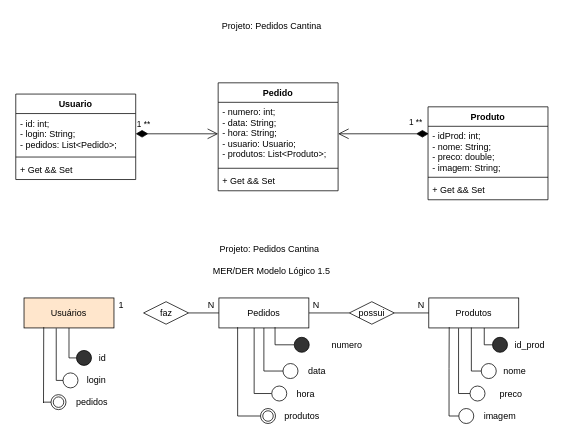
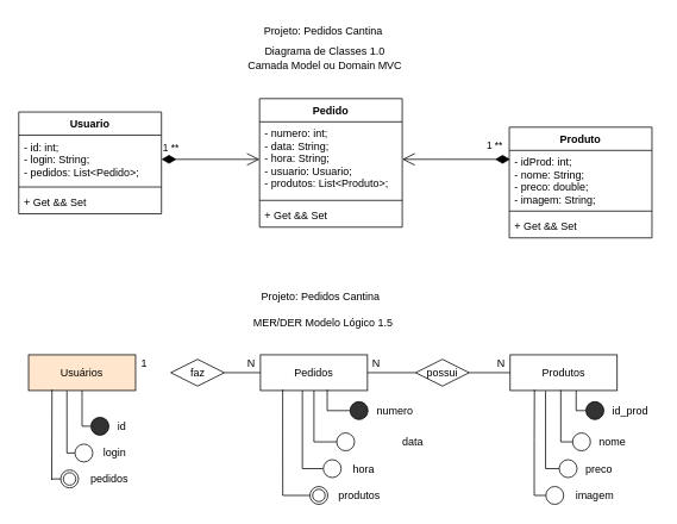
  <mxCell id="0" />
  <mxCell id="1" parent="0" />
+ <mxCell id="2" value="Diagrama de Classes 1.0&lt;br&gt;Camada Model ou Domain MVC" style="text;html=1;strokeColor=none;fillColor=none;align=center;verticalAlign=middle;whiteSpace=wrap;rounded=0;" vertex="1" parent="1"><mxGeometry x="253" y="50" width="221" height="30" as="geometry" /></mxCell>
  <mxCell id="3" value="Usuario" style="swimlane;fontStyle=1;align=center;verticalAlign=top;childLayout=stackLayout;horizontal=1;startSize=26;horizontalStack=0;resizeParent=1;resizeParentMax=0;resizeLast=0;collapsible=1;marginBottom=0;" vertex="1" parent="1"><mxGeometry x="20" y="125" width="160" height="114" as="geometry" /></mxCell>
  <mxCell id="4" value="- id: int;&#10;- login: String;&#10;- pedidos: List&lt;Pedido&gt;;" style="text;strokeColor=none;fillColor=none;align=left;verticalAlign=top;spacingLeft=4;spacingRight=4;overflow=hidden;rotatable=0;points=[[0,0.5],[1,0.5]];portConstraint=eastwest;" vertex="1" parent="3"><mxGeometry y="26" width="160" height="54" as="geometry" /></mxCell>
  <mxCell id="5" value="" style="line;strokeWidth=1;fillColor=none;align=left;verticalAlign=middle;spacingTop=-1;spacingLeft=3;spacingRight=3;rotatable=0;labelPosition=right;points=[];portConstraint=eastwest;" vertex="1" parent="3"><mxGeometry y="80" width="160" height="8" as="geometry" /></mxCell>
  <mxCell id="6" value="+ Get &amp;&amp; Set" style="text;strokeColor=none;fillColor=none;align=left;verticalAlign=top;spacingLeft=4;spacingRight=4;overflow=hidden;rotatable=0;points=[[0,0.5],[1,0.5]];portConstraint=eastwest;" vertex="1" parent="3"><mxGeometry y="88" width="160" height="26" as="geometry" /></mxCell>
  <mxCell id="7" value="Pedido" style="swimlane;fontStyle=1;align=center;verticalAlign=top;childLayout=stackLayout;horizontal=1;startSize=26;horizontalStack=0;resizeParent=1;resizeParentMax=0;resizeLast=0;collapsible=1;marginBottom=0;" vertex="1" parent="1"><mxGeometry x="290" y="110" width="160" height="144" as="geometry" /></mxCell>
  <mxCell id="8" value="- numero: int;&#10;- data: String;&#10;- hora: String;&#10;- usuario: Usuario;&#10;- produtos: List&lt;Produto&gt;;" style="text;strokeColor=none;fillColor=none;align=left;verticalAlign=top;spacingLeft=4;spacingRight=4;overflow=hidden;rotatable=0;points=[[0,0.5],[1,0.5]];portConstraint=eastwest;" vertex="1" parent="7"><mxGeometry y="26" width="160" height="84" as="geometry" /></mxCell>
  <mxCell id="9" value="" style="line;strokeWidth=1;fillColor=none;align=left;verticalAlign=middle;spacingTop=-1;spacingLeft=3;spacingRight=3;rotatable=0;labelPosition=right;points=[];portConstraint=eastwest;" vertex="1" parent="7"><mxGeometry y="110" width="160" height="8" as="geometry" /></mxCell>
  <mxCell id="10" value="+ Get &amp;&amp; Set" style="text;strokeColor=none;fillColor=none;align=left;verticalAlign=top;spacingLeft=4;spacingRight=4;overflow=hidden;rotatable=0;points=[[0,0.5],[1,0.5]];portConstraint=eastwest;" vertex="1" parent="7"><mxGeometry y="118" width="160" height="26" as="geometry" /></mxCell>
  <mxCell id="11" value="Produto" style="swimlane;fontStyle=1;align=center;verticalAlign=top;childLayout=stackLayout;horizontal=1;startSize=26;horizontalStack=0;resizeParent=1;resizeParentMax=0;resizeLast=0;collapsible=1;marginBottom=0;" vertex="1" parent="1"><mxGeometry x="570" y="142" width="160" height="124" as="geometry" /></mxCell>
  <mxCell id="12" value="- idProd: int;&#10;- nome: String;&#10;- preco: double;&#10;- imagem: String;" style="text;strokeColor=none;fillColor=none;align=left;verticalAlign=top;spacingLeft=4;spacingRight=4;overflow=hidden;rotatable=0;points=[[0,0.5],[1,0.5]];portConstraint=eastwest;" vertex="1" parent="11"><mxGeometry y="26" width="160" height="64" as="geometry" /></mxCell>
  <mxCell id="13" value="" style="line;strokeWidth=1;fillColor=none;align=left;verticalAlign=middle;spacingTop=-1;spacingLeft=3;spacingRight=3;rotatable=0;labelPosition=right;points=[];portConstraint=eastwest;" vertex="1" parent="11"><mxGeometry y="90" width="160" height="8" as="geometry" /></mxCell>
  <mxCell id="14" value="+ Get &amp;&amp; Set" style="text;strokeColor=none;fillColor=none;align=left;verticalAlign=top;spacingLeft=4;spacingRight=4;overflow=hidden;rotatable=0;points=[[0,0.5],[1,0.5]];portConstraint=eastwest;" vertex="1" parent="11"><mxGeometry y="98" width="160" height="26" as="geometry" /></mxCell>
  <mxCell id="15" value="1 **" style="endArrow=open;html=1;endSize=12;startArrow=diamondThin;startSize=14;startFill=1;edgeStyle=orthogonalEdgeStyle;align=left;verticalAlign=bottom;exitX=1;exitY=0.5;exitDx=0;exitDy=0;entryX=0;entryY=0.5;entryDx=0;entryDy=0;" edge="1" parent="1" source="4" target="8"><mxGeometry x="-1" y="3" relative="1" as="geometry"><mxPoint x="270" y="390" as="sourcePoint" /><mxPoint x="430" y="390" as="targetPoint" /></mxGeometry></mxCell>
  <mxCell id="16" value="1 **" style="endArrow=open;html=1;endSize=12;startArrow=diamondThin;startSize=14;startFill=1;edgeStyle=orthogonalEdgeStyle;align=left;verticalAlign=bottom;exitX=0.006;exitY=0.156;exitDx=0;exitDy=0;entryX=1;entryY=0.5;entryDx=0;entryDy=0;exitPerimeter=0;" edge="1" parent="1" source="12" target="8"><mxGeometry x="-0.534" y="-6" relative="1" as="geometry"><mxPoint x="190" y="173" as="sourcePoint" /><mxPoint x="320" y="188" as="targetPoint" /><mxPoint as="offset" /></mxGeometry></mxCell>
  <mxCell id="17" value="MER/DER Modelo Lógico 1.5" style="text;html=1;strokeColor=none;fillColor=none;align=center;verticalAlign=middle;whiteSpace=wrap;rounded=0;" vertex="1" parent="1"><mxGeometry x="250.5" y="347" width="221" height="30" as="geometry" /></mxCell>
  <mxCell id="18" style="edgeStyle=orthogonalEdgeStyle;rounded=0;orthogonalLoop=1;jettySize=auto;html=1;exitX=1;exitY=0.5;exitDx=0;exitDy=0;entryX=0;entryY=0.5;entryDx=0;entryDy=0;endArrow=none;endFill=0;" edge="1" parent="1" source="19" target="31"><mxGeometry relative="1" as="geometry" /></mxCell>
  <mxCell id="19" value="Pedidos" style="rounded=0;whiteSpace=wrap;html=1;" vertex="1" parent="1"><mxGeometry x="291" y="397" width="120" height="40" as="geometry" /></mxCell>
  <mxCell id="20" value="Usuários" style="rounded=0;whiteSpace=wrap;html=1;fillColor=#ffe6cc;" vertex="1" parent="1"><mxGeometry x="31" y="397" width="120" height="40" as="geometry" /></mxCell>
  <mxCell id="21" value="Produtos" style="rounded=0;whiteSpace=wrap;html=1;" vertex="1" parent="1"><mxGeometry x="571" y="397" width="120" height="40" as="geometry" /></mxCell>
  <mxCell id="22" style="edgeStyle=orthogonalEdgeStyle;rounded=0;orthogonalLoop=1;jettySize=auto;html=1;exitX=0;exitY=0.5;exitDx=0;exitDy=0;endArrow=none;endFill=0;" edge="1" parent="1" source="23" target="20"><mxGeometry relative="1" as="geometry"><Array as="points"><mxPoint x="91" y="477" /></Array></mxGeometry></mxCell>
  <mxCell id="23" value="" style="ellipse;whiteSpace=wrap;html=1;aspect=fixed;fillColor=#333333;" vertex="1" parent="1"><mxGeometry x="101" y="467" width="20" height="20" as="geometry" /></mxCell>
  <mxCell id="24" value="id" style="text;html=1;strokeColor=none;fillColor=none;align=center;verticalAlign=middle;whiteSpace=wrap;rounded=0;" vertex="1" parent="1"><mxGeometry x="121" y="467" width="30" height="20" as="geometry" /></mxCell>
  <mxCell id="25" value="login" style="text;html=1;strokeColor=none;fillColor=none;align=center;verticalAlign=middle;whiteSpace=wrap;rounded=0;" vertex="1" parent="1"><mxGeometry x="113" y="497" width="30" height="20" as="geometry" /></mxCell>
  <mxCell id="26" style="edgeStyle=orthogonalEdgeStyle;rounded=0;orthogonalLoop=1;jettySize=auto;html=1;exitX=0;exitY=0.5;exitDx=0;exitDy=0;entryX=0.358;entryY=1.011;entryDx=0;entryDy=0;entryPerimeter=0;endArrow=none;endFill=0;" edge="1" parent="1" source="27" target="20"><mxGeometry relative="1" as="geometry"><Array as="points"><mxPoint x="74" y="507" /></Array></mxGeometry></mxCell>
  <mxCell id="27" value="" style="ellipse;whiteSpace=wrap;html=1;aspect=fixed;" vertex="1" parent="1"><mxGeometry x="83" y="497" width="20" height="20" as="geometry" /></mxCell>
  <mxCell id="28" style="edgeStyle=orthogonalEdgeStyle;rounded=0;orthogonalLoop=1;jettySize=auto;html=1;exitX=1;exitY=0.5;exitDx=0;exitDy=0;entryX=0;entryY=0.5;entryDx=0;entryDy=0;endArrow=none;endFill=0;" edge="1" parent="1" source="29" target="19"><mxGeometry relative="1" as="geometry" /></mxCell>
  <mxCell id="29" value="faz" style="rhombus;whiteSpace=wrap;html=1;fillColor=none;" vertex="1" parent="1"><mxGeometry x="190.5" y="402" width="60" height="30" as="geometry" /></mxCell>
  <mxCell id="30" style="edgeStyle=orthogonalEdgeStyle;rounded=0;orthogonalLoop=1;jettySize=auto;html=1;exitX=1;exitY=0.5;exitDx=0;exitDy=0;entryX=0;entryY=0.5;entryDx=0;entryDy=0;endArrow=none;endFill=0;" edge="1" parent="1" source="31" target="21"><mxGeometry relative="1" as="geometry" /></mxCell>
  <mxCell id="31" value="possui" style="rhombus;whiteSpace=wrap;html=1;fillColor=none;" vertex="1" parent="1"><mxGeometry x="465" y="402" width="60" height="30" as="geometry" /></mxCell>
  <mxCell id="32" value="1" style="text;html=1;strokeColor=none;fillColor=none;align=center;verticalAlign=middle;whiteSpace=wrap;rounded=0;" vertex="1" parent="1"><mxGeometry x="151" y="397" width="20" height="20" as="geometry" /></mxCell>
  <mxCell id="33" value="N" style="text;html=1;strokeColor=none;fillColor=none;align=center;verticalAlign=middle;whiteSpace=wrap;rounded=0;" vertex="1" parent="1"><mxGeometry x="271" y="397" width="20" height="20" as="geometry" /></mxCell>
  <mxCell id="34" value="N" style="text;html=1;strokeColor=none;fillColor=none;align=center;verticalAlign=middle;whiteSpace=wrap;rounded=0;" vertex="1" parent="1"><mxGeometry x="411" y="397" width="20" height="20" as="geometry" /></mxCell>
  <mxCell id="35" value="N" style="text;html=1;strokeColor=none;fillColor=none;align=center;verticalAlign=middle;whiteSpace=wrap;rounded=0;" vertex="1" parent="1"><mxGeometry x="551" y="397" width="20" height="20" as="geometry" /></mxCell>
  <mxCell id="36" style="edgeStyle=orthogonalEdgeStyle;rounded=0;orthogonalLoop=1;jettySize=auto;html=1;exitX=0;exitY=0.5;exitDx=0;exitDy=0;entryX=0.624;entryY=0.975;entryDx=0;entryDy=0;endArrow=none;endFill=0;entryPerimeter=0;" edge="1" parent="1" source="37" target="19"><mxGeometry relative="1" as="geometry" /></mxCell>
  <mxCell id="37" value="" style="ellipse;whiteSpace=wrap;html=1;aspect=fixed;fillColor=#333333;" vertex="1" parent="1"><mxGeometry x="391.5" y="449.5" width="20" height="20" as="geometry" /></mxCell>
- <mxCell id="38" value="numero" style="text;html=1;strokeColor=none;fillColor=none;align=center;verticalAlign=middle;whiteSpace=wrap;rounded=0;" vertex="1" parent="1"><mxGeometry x="431.5" y="449.5" width="60" height="20" as="geometry" /></mxCell>
- <mxCell id="39" value="data" style="text;html=1;strokeColor=none;fillColor=none;align=center;verticalAlign=middle;whiteSpace=wrap;rounded=0;" vertex="1" parent="1"><mxGeometry x="406.5" y="484.5" width="30" height="20" as="geometry" /></mxCell>
+ <mxCell id="38" value="numero" style="text;html=1;strokeColor=none;fillColor=none;align=center;verticalAlign=middle;whiteSpace=wrap;rounded=0;" vertex="1" parent="1"><mxGeometry x="411.5" y="449.5" width="60" height="20" as="geometry" /></mxCell>
+ <mxCell id="39" value="data" style="text;html=1;strokeColor=none;fillColor=none;align=center;verticalAlign=middle;whiteSpace=wrap;rounded=0;" vertex="1" parent="1"><mxGeometry x="446.5" y="484.5" width="30" height="20" as="geometry" /></mxCell>
  <mxCell id="40" style="edgeStyle=orthogonalEdgeStyle;rounded=0;orthogonalLoop=1;jettySize=auto;html=1;exitX=0;exitY=0.5;exitDx=0;exitDy=0;entryX=0.5;entryY=1;entryDx=0;entryDy=0;endArrow=none;endFill=0;" edge="1" parent="1" source="41" target="19"><mxGeometry relative="1" as="geometry" /></mxCell>
  <mxCell id="41" value="" style="ellipse;whiteSpace=wrap;html=1;aspect=fixed;" vertex="1" parent="1"><mxGeometry x="376.5" y="484.5" width="20" height="20" as="geometry" /></mxCell>
  <mxCell id="42" value="hora" style="text;html=1;strokeColor=none;fillColor=none;align=center;verticalAlign=middle;whiteSpace=wrap;rounded=0;" vertex="1" parent="1"><mxGeometry x="391.5" y="514.5" width="30" height="20" as="geometry" /></mxCell>
  <mxCell id="43" style="edgeStyle=orthogonalEdgeStyle;rounded=0;orthogonalLoop=1;jettySize=auto;html=1;endArrow=none;endFill=0;exitX=0;exitY=0.5;exitDx=0;exitDy=0;" edge="1" parent="1" source="44" target="19"><mxGeometry relative="1" as="geometry"><mxPoint x="358" y="525" as="sourcePoint" /><mxPoint x="347" y="437" as="targetPoint" /><Array as="points"><mxPoint x="338" y="525" /></Array></mxGeometry></mxCell>
  <mxCell id="44" value="" style="ellipse;whiteSpace=wrap;html=1;aspect=fixed;" vertex="1" parent="1"><mxGeometry x="361.5" y="514.5" width="20" height="20" as="geometry" /></mxCell>
  <mxCell id="45" value="produtos" style="text;html=1;strokeColor=none;fillColor=none;align=center;verticalAlign=middle;whiteSpace=wrap;rounded=0;" vertex="1" parent="1"><mxGeometry x="376.5" y="544.5" width="50" height="20" as="geometry" /></mxCell>
  <mxCell id="46" style="edgeStyle=orthogonalEdgeStyle;rounded=0;orthogonalLoop=1;jettySize=auto;html=1;exitX=0;exitY=0.5;exitDx=0;exitDy=0;entryX=0.208;entryY=0.975;entryDx=0;entryDy=0;entryPerimeter=0;endArrow=none;endFill=0;" edge="1" parent="1" source="47" target="19"><mxGeometry relative="1" as="geometry" /></mxCell>
  <mxCell id="47" value="" style="ellipse;whiteSpace=wrap;html=1;aspect=fixed;" vertex="1" parent="1"><mxGeometry x="346.5" y="544.5" width="20" height="20" as="geometry" /></mxCell>
  <mxCell id="48" value="" style="ellipse;whiteSpace=wrap;html=1;aspect=fixed;" vertex="1" parent="1"><mxGeometry x="349.5" y="547.5" width="14" height="14" as="geometry" /></mxCell>
  <mxCell id="49" value="pedidos" style="text;html=1;strokeColor=none;fillColor=none;align=center;verticalAlign=middle;whiteSpace=wrap;rounded=0;" vertex="1" parent="1"><mxGeometry x="97" y="526" width="50" height="20" as="geometry" /></mxCell>
  <mxCell id="50" style="edgeStyle=orthogonalEdgeStyle;rounded=0;orthogonalLoop=1;jettySize=auto;html=1;exitX=0;exitY=0.5;exitDx=0;exitDy=0;entryX=0.219;entryY=0.975;entryDx=0;entryDy=0;entryPerimeter=0;endArrow=none;endFill=0;" edge="1" parent="1" source="51" target="20"><mxGeometry relative="1" as="geometry"><Array as="points"><mxPoint x="57" y="537" /><mxPoint x="57" y="482" /></Array></mxGeometry></mxCell>
  <mxCell id="51" value="" style="ellipse;whiteSpace=wrap;html=1;aspect=fixed;" vertex="1" parent="1"><mxGeometry x="67" y="526" width="20" height="20" as="geometry" /></mxCell>
  <mxCell id="52" value="" style="ellipse;whiteSpace=wrap;html=1;aspect=fixed;" vertex="1" parent="1"><mxGeometry x="70" y="529" width="14" height="14" as="geometry" /></mxCell>
  <mxCell id="53" style="edgeStyle=orthogonalEdgeStyle;rounded=0;orthogonalLoop=1;jettySize=auto;html=1;exitX=0;exitY=0.5;exitDx=0;exitDy=0;endArrow=none;endFill=0;" edge="1" parent="1" source="54"><mxGeometry relative="1" as="geometry"><mxPoint x="650" y="459.5" as="sourcePoint" /><mxPoint x="645" y="437" as="targetPoint" /><Array as="points"><mxPoint x="645" y="460" /></Array></mxGeometry></mxCell>
  <mxCell id="54" value="" style="ellipse;whiteSpace=wrap;html=1;aspect=fixed;fillColor=#333333;" vertex="1" parent="1"><mxGeometry x="656" y="449.5" width="20" height="20" as="geometry" /></mxCell>
  <mxCell id="55" value="id_prod" style="text;html=1;strokeColor=none;fillColor=none;align=center;verticalAlign=middle;whiteSpace=wrap;rounded=0;" vertex="1" parent="1"><mxGeometry x="676" y="449.5" width="60" height="20" as="geometry" /></mxCell>
  <mxCell id="56" value="nome" style="text;html=1;strokeColor=none;fillColor=none;align=center;verticalAlign=middle;whiteSpace=wrap;rounded=0;" vertex="1" parent="1"><mxGeometry x="671" y="484.5" width="30" height="20" as="geometry" /></mxCell>
  <mxCell id="57" style="edgeStyle=orthogonalEdgeStyle;rounded=0;orthogonalLoop=1;jettySize=auto;html=1;exitX=0;exitY=0.5;exitDx=0;exitDy=0;entryX=0.473;entryY=0.987;entryDx=0;entryDy=0;entryPerimeter=0;endArrow=none;endFill=0;" edge="1" parent="1" source="58" target="21"><mxGeometry relative="1" as="geometry"><Array as="points"><mxPoint x="628" y="495" /><mxPoint x="628" y="437" /></Array></mxGeometry></mxCell>
  <mxCell id="58" value="" style="ellipse;whiteSpace=wrap;html=1;aspect=fixed;" vertex="1" parent="1"><mxGeometry x="641" y="484.5" width="20" height="20" as="geometry" /></mxCell>
- <mxCell id="59" value="preco" style="text;html=1;strokeColor=none;fillColor=none;align=center;verticalAlign=middle;whiteSpace=wrap;rounded=0;" vertex="1" parent="1"><mxGeometry x="666" y="514.5" width="30" height="20" as="geometry" /></mxCell>
+ <mxCell id="59" value="preco" style="text;html=1;strokeColor=none;fillColor=none;align=center;verticalAlign=middle;whiteSpace=wrap;rounded=0;" vertex="1" parent="1"><mxGeometry x="656" y="514.5" width="30" height="20" as="geometry" /></mxCell>
  <mxCell id="60" style="edgeStyle=orthogonalEdgeStyle;rounded=0;orthogonalLoop=1;jettySize=auto;html=1;exitX=0;exitY=0.5;exitDx=0;exitDy=0;endArrow=none;endFill=0;entryX=0.331;entryY=1.011;entryDx=0;entryDy=0;entryPerimeter=0;" edge="1" parent="1" source="61" target="21"><mxGeometry relative="1" as="geometry"><Array as="points"><mxPoint x="611" y="525" /><mxPoint x="611" y="437" /></Array></mxGeometry></mxCell>
  <mxCell id="61" value="" style="ellipse;whiteSpace=wrap;html=1;aspect=fixed;" vertex="1" parent="1"><mxGeometry x="626" y="514.5" width="20" height="20" as="geometry" /></mxCell>
  <mxCell id="62" value="imagem" style="text;html=1;strokeColor=none;fillColor=none;align=center;verticalAlign=middle;whiteSpace=wrap;rounded=0;" vertex="1" parent="1"><mxGeometry x="641" y="544.5" width="50" height="20" as="geometry" /></mxCell>
  <mxCell id="63" style="edgeStyle=orthogonalEdgeStyle;rounded=0;orthogonalLoop=1;jettySize=auto;html=1;exitX=0;exitY=0.5;exitDx=0;exitDy=0;entryX=0.227;entryY=0.975;entryDx=0;entryDy=0;entryPerimeter=0;endArrow=none;endFill=0;" edge="1" parent="1" source="64" target="21"><mxGeometry relative="1" as="geometry"><Array as="points"><mxPoint x="598" y="555" /><mxPoint x="598" y="491" /></Array></mxGeometry></mxCell>
  <mxCell id="64" value="" style="ellipse;whiteSpace=wrap;html=1;aspect=fixed;" vertex="1" parent="1"><mxGeometry x="611" y="544.5" width="20" height="20" as="geometry" /></mxCell>
  <mxCell id="65" value="Projeto: Pedidos Cantina" style="text;html=1;strokeColor=none;fillColor=none;align=center;verticalAlign=middle;whiteSpace=wrap;rounded=0;" vertex="1" parent="1"><mxGeometry x="253" y="317" width="210.5" height="30" as="geometry" /></mxCell>
  <mxCell id="66" value="Projeto: Pedidos Cantina" style="text;html=1;strokeColor=none;fillColor=none;align=center;verticalAlign=middle;whiteSpace=wrap;rounded=0;" vertex="1" parent="1"><mxGeometry x="255.75" y="20" width="210.5" height="30" as="geometry" /></mxCell>
